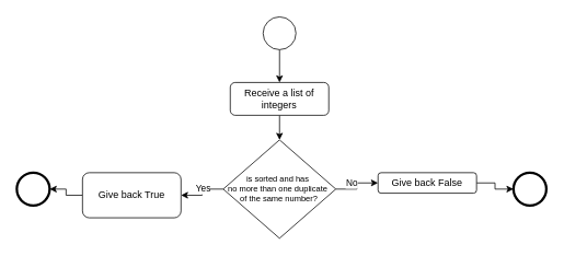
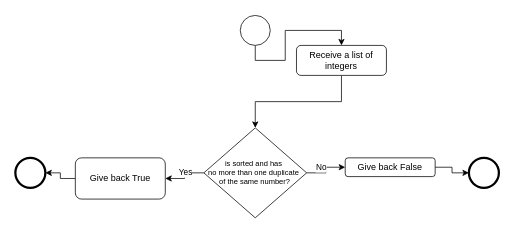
  <mxCell id="0" />
  <mxCell id="1" parent="0" />
  <mxCell id="2" style="edgeStyle=orthogonalEdgeStyle;rounded=0;orthogonalLoop=1;jettySize=auto;html=1;exitX=0.5;exitY=1;exitDx=0;exitDy=0;entryX=0.5;entryY=0;entryDx=0;entryDy=0;" edge="1" parent="1" source="3" target="6"><mxGeometry relative="1" as="geometry" /></mxCell>
  <mxCell id="3" value="" style="ellipse;whiteSpace=wrap;html=1;aspect=fixed;" parent="1" vertex="1"><mxGeometry x="320" y="20" width="40" height="40" as="geometry" /></mxCell>
  <mxCell id="4" value="" style="ellipse;whiteSpace=wrap;html=1;aspect=fixed;strokeWidth=3;" parent="1" vertex="1"><mxGeometry x="625" y="210" width="40" height="40" as="geometry" /></mxCell>
  <mxCell id="5" style="edgeStyle=orthogonalEdgeStyle;rounded=0;orthogonalLoop=1;jettySize=auto;html=1;exitX=0.5;exitY=1;exitDx=0;exitDy=0;entryX=0.5;entryY=0;entryDx=0;entryDy=0;" edge="1" parent="1" source="6" target="11"><mxGeometry relative="1" as="geometry" /></mxCell>
- <mxCell id="6" value="Receive a list of integers" style="rounded=1;whiteSpace=wrap;html=1;" vertex="1" parent="1"><mxGeometry x="280" y="100" width="120" height="40" as="geometry" /></mxCell>
+ <mxCell id="6" value="Receive a list of integers" style="rounded=1;whiteSpace=wrap;html=1;" vertex="1" parent="1"><mxGeometry x="395" y="60" width="120" height="40" as="geometry" /></mxCell>
  <mxCell id="7" style="edgeStyle=orthogonalEdgeStyle;rounded=0;orthogonalLoop=1;jettySize=auto;html=1;exitX=1;exitY=0.5;exitDx=0;exitDy=0;entryX=0;entryY=0.5;entryDx=0;entryDy=0;" edge="1" parent="1" source="11" target="13"><mxGeometry relative="1" as="geometry" /></mxCell>
  <mxCell id="8" value="No" style="edgeLabel;html=1;align=center;verticalAlign=middle;resizable=0;points=[];" vertex="1" connectable="0" parent="7"><mxGeometry x="0.217" relative="1" as="geometry"><mxPoint x="-10" as="offset" /></mxGeometry></mxCell>
  <mxCell id="9" style="edgeStyle=orthogonalEdgeStyle;rounded=0;orthogonalLoop=1;jettySize=auto;html=1;exitX=0;exitY=0.5;exitDx=0;exitDy=0;entryX=1;entryY=0.5;entryDx=0;entryDy=0;" edge="1" parent="1" source="11" target="15"><mxGeometry relative="1" as="geometry" /></mxCell>
  <mxCell id="10" value="Yes" style="edgeLabel;html=1;align=center;verticalAlign=middle;resizable=0;points=[];" vertex="1" connectable="0" parent="9"><mxGeometry x="-0.148" y="-1" relative="1" as="geometry"><mxPoint as="offset" /></mxGeometry></mxCell>
  <mxCell id="11" value="is sorted and has&amp;nbsp;&lt;div&gt;no more than one duplicate&amp;nbsp;&lt;/div&gt;&lt;div&gt;of the same number?&lt;/div&gt;" style="rhombus;whiteSpace=wrap;html=1;fontSize=10;" vertex="1" parent="1"><mxGeometry x="271.43" y="170" width="137.14" height="120" as="geometry" /></mxCell>
  <mxCell id="12" style="edgeStyle=orthogonalEdgeStyle;rounded=0;orthogonalLoop=1;jettySize=auto;html=1;exitX=1;exitY=0.5;exitDx=0;exitDy=0;entryX=0;entryY=0.5;entryDx=0;entryDy=0;" edge="1" parent="1" source="13" target="4"><mxGeometry relative="1" as="geometry" /></mxCell>
  <mxCell id="13" value="Give back False" style="rounded=1;whiteSpace=wrap;html=1;" vertex="1" parent="1"><mxGeometry x="460" y="210" width="120" height="25" as="geometry" /></mxCell>
  <mxCell id="14" style="edgeStyle=orthogonalEdgeStyle;rounded=0;orthogonalLoop=1;jettySize=auto;html=1;exitX=0;exitY=0.5;exitDx=0;exitDy=0;entryX=1;entryY=0.5;entryDx=0;entryDy=0;" edge="1" parent="1" source="15" target="16"><mxGeometry relative="1" as="geometry" /></mxCell>
  <mxCell id="15" value="Give back True" style="rounded=1;whiteSpace=wrap;html=1;" vertex="1" parent="1"><mxGeometry x="100" y="210" width="120" height="55" as="geometry" /></mxCell>
  <mxCell id="16" value="" style="ellipse;whiteSpace=wrap;html=1;aspect=fixed;strokeWidth=3;" vertex="1" parent="1"><mxGeometry x="20" y="210" width="40" height="40" as="geometry" /></mxCell>
